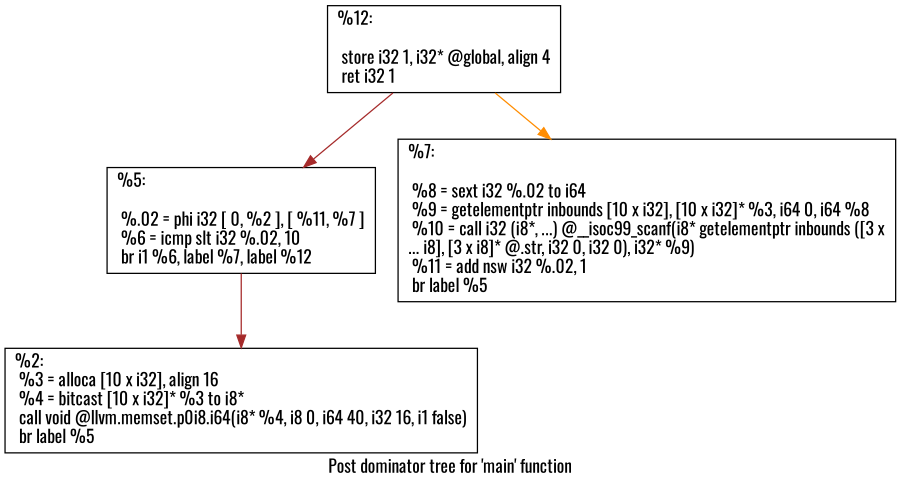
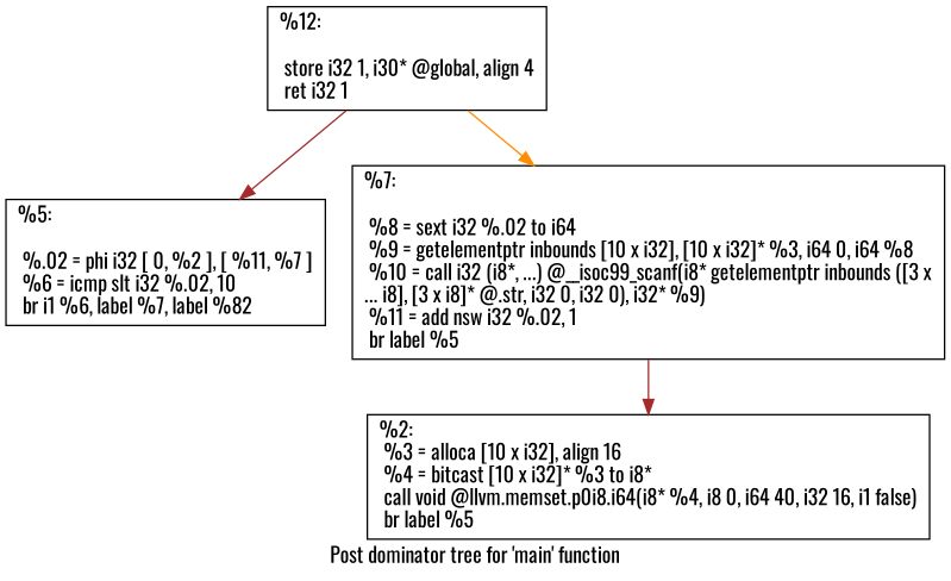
  digraph {
    fontname=Oswald
    label="Post dominator tree for 'main' function"
    node [fontname=Oswald shape=record]
    edge [color=brown fontname=Oswald]
-   n1 [label="{%12:\l\l  store i32 1, i32* @global, align 4\l  ret i32 1\l}"]
-   n2 [label="{%5:\l\l  %.02 = phi i32 [ 0, %2 ], [ %11, %7 ]\l  %6 = icmp slt i32 %.02, 10\l  br i1 %6, label %7, label %12\l}"]
+   n1 [label="{%12:\l\l  store i32 1, i30* @global, align 4\l  ret i32 1\l}"]
+   n2 [label="{%5:\l\l  %.02 = phi i32 [ 0, %2 ], [ %11, %7 ]\l  %6 = icmp slt i32 %.02, 10\l  br i1 %6, label %7, label %82\l}"]
    n3 [label="{%7:\l\l  %8 = sext i32 %.02 to i64\l  %9 = getelementptr inbounds [10 x i32], [10 x i32]* %3, i64 0, i64 %8\l  %10 = call i32 (i8*, ...) @__isoc99_scanf(i8* getelementptr inbounds ([3 x\l... i8], [3 x i8]* @.str, i32 0, i32 0), i32* %9)\l  %11 = add nsw i32 %.02, 1\l  br label %5\l}"]
    n4 [label="{%2:\l  %3 = alloca [10 x i32], align 16\l  %4 = bitcast [10 x i32]* %3 to i8*\l  call void @llvm.memset.p0i8.i64(i8* %4, i8 0, i64 40, i32 16, i1 false)\l  br label %5\l}"]
    n1 -> n2
    n1 -> n3 [color=darkorange]
-   n2 -> n4
+   n3 -> n4
  }
